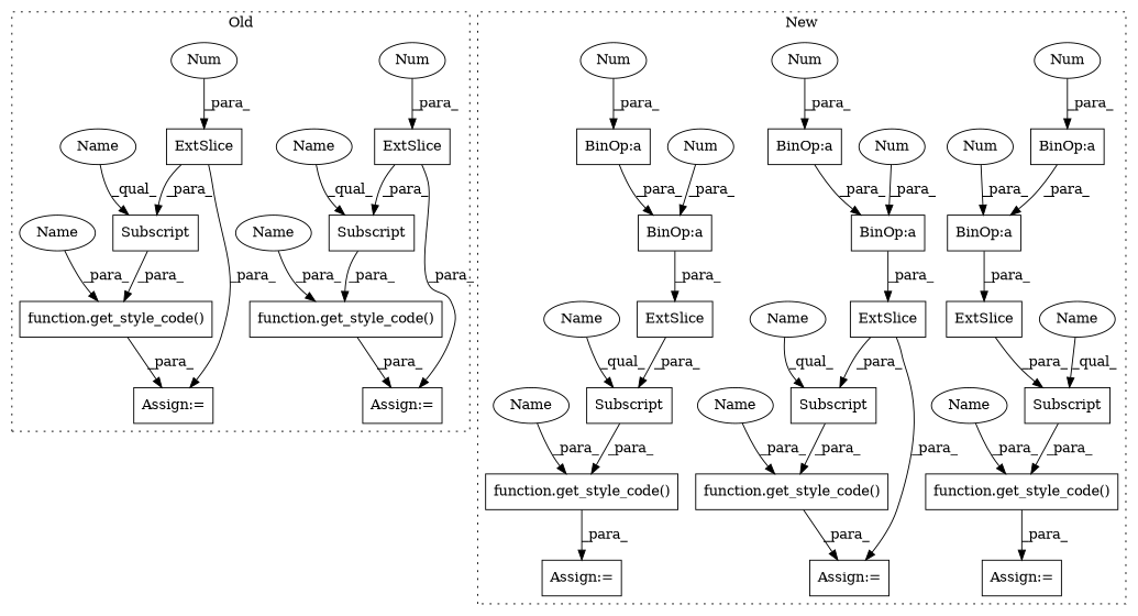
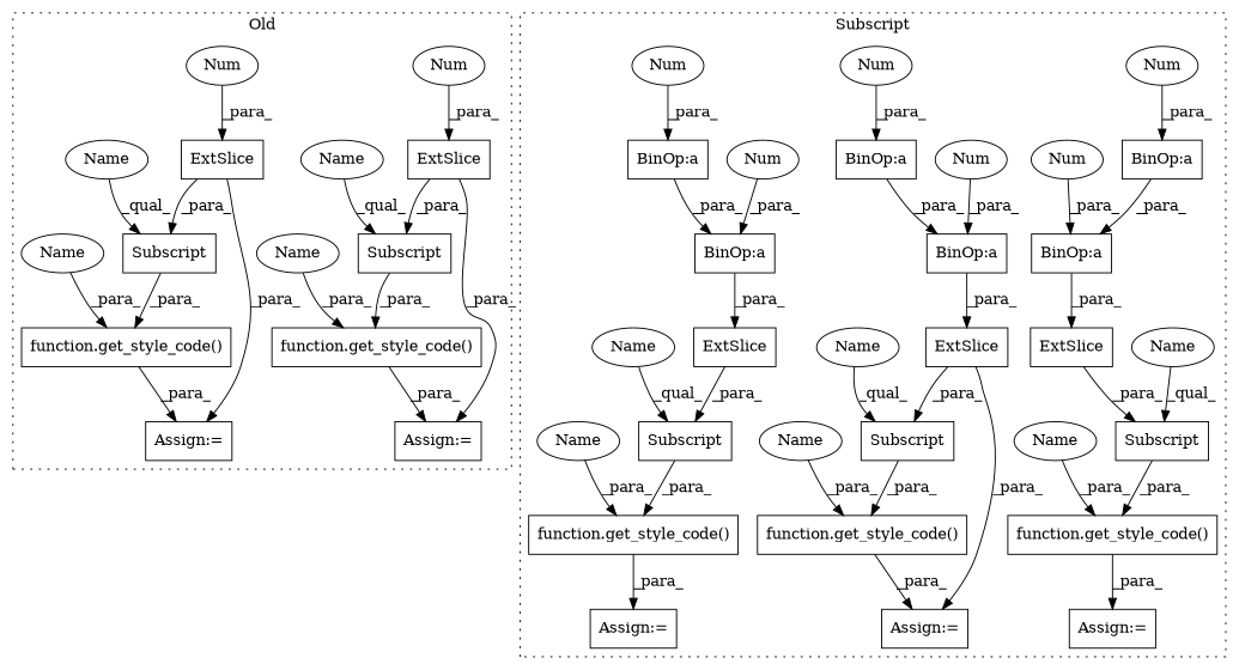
  digraph {
    node [a=87 l=2 s=42924 shape=box]
    n1 [a=63 l="8,0" label=Subscript s="42823,0"]
    n2 [a=63 l="8,0" label=Subscript s="42924,0"]
    n3 [a=85 label=ExtSlice]
    n4 [a=85 label=ExtSlice s=42823]
    n5 [a=76 l=1 label=Num s=42829 shape=ellipse]
    n6 [a=75 l="15,1" label="function.get_style_code()" s="42909,42936"]
    n7 [a=75 l="15,1" label="function.get_style_code()" s="42808,42835"]
    n8 [a=76 l=1 label=Num s=42930 shape=ellipse]
    n9 [a=68 l=3 label="Assign:=" s=42906]
    n10 [a=68 l=3 label="Assign:=" s=42805]
    n11 [label=Name shape=ellipse]
    n12 [label=Name s=42823 shape=ellipse]
    n13 [label=Name s=42934 shape=ellipse]
    n14 [label=Name s=42833 shape=ellipse]
    n15 [a=75 l="15,1" label="function.get_style_code()" s="44565,44607"]
    n16 [a=63 l="23,0" label=Subscript s="44580,0"]
    n17 [a=63 l="23,0" label=Subscript s="44849,0"]
    n18 [a=82 l=11 label="BinOp:a" s=44859]
    n19 [a=82 l=3 label="BinOp:a" s=44863]
    n20 [a=63 l="23,0" label=Subscript s="44733,0"]
    n21 [a=82 l=3 label="BinOp:a" s=44747]
    n22 [a=82 l=11 label="BinOp:a" s=44743]
    n23 [a=85 label=ExtSlice s=44580]
    n24 [a=85 label=ExtSlice s=44849]
    n25 [a=85 label=ExtSlice s=44733]
    n26 [a=76 l=1 label=Num s=44870 shape=ellipse]
    n27 [a=76 l=1 label=Num s=44750 shape=ellipse]
    n28 [a=76 l=1 label=Num s=44866 shape=ellipse]
    n29 [a=76 l=1 label=Num s=44754 shape=ellipse]
    n30 [a=68 l=3 label="Assign:=" s=44715]
    n31 [a=82 l=11 label="BinOp:a" s=44590]
    n32 [a=82 l=3 label="BinOp:a" s=44594]
    n33 [a=75 l="15,1" label="function.get_style_code()" s="44718,44760"]
    n34 [a=76 l=1 label=Num s=44601 shape=ellipse]
    n35 [a=76 l=1 label=Num s=44597 shape=ellipse]
    n36 [a=68 l=3 label="Assign:=" s=44562]
    n37 [a=68 l=3 label="Assign:=" s=44831]
    n38 [a=75 l="15,1" label="function.get_style_code()" s="44834,44876"]
    n39 [label=Name s=44758 shape=ellipse]
    n40 [label=Name s=44605 shape=ellipse]
    n41 [label=Name s=44874 shape=ellipse]
    n42 [label=Name s=44580 shape=ellipse]
    n43 [label=Name s=44733 shape=ellipse]
    n44 [label=Name s=44849 shape=ellipse]
    subgraph cluster_1 {
      label=Old
      style=dotted
      n1
      n2
      n3
      n4
      n5
      n6
      n7
      n8
      n9
      n10
      n11
      n12
      n13
      n14
    }
    subgraph cluster_2 {
-     label=New
+     label=Subscript
      style=dotted
      n15
      n16
      n17
      n18
      n19
      n20
      n21
      n22
      n23
      n24
      n25
      n26
      n27
      n28
      n29
      n30
      n31
      n32
      n33
      n34
      n35
      n36
      n37
      n38
      n39
      n40
      n41
      n42
      n43
      n44
    }
    n1 -> n7 [label=_para_]
    n2 -> n6 [label=_para_]
    n3 -> n2 [label=_para_]
    n3 -> n9 [label=_para_]
    n4 -> n1 [label=_para_]
    n4 -> n10 [label=_para_]
    n5 -> n4 [label=_para_]
    n6 -> n9 [label=_para_]
    n7 -> n10 [label=_para_]
    n8 -> n3 [label=_para_]
    n11 -> n2 [label=_qual_]
    n12 -> n1 [label=_qual_]
    n13 -> n6 [label=_para_]
    n14 -> n7 [label=_para_]
    n15 -> n36 [label=_para_]
    n16 -> n15 [label=_para_]
    n17 -> n38 [label=_para_]
    n18 -> n24 [label=_para_]
    n19 -> n18 [label=_para_]
    n20 -> n33 [label=_para_]
    n21 -> n22 [label=_para_]
    n22 -> n25 [label=_para_]
    n23 -> n16 [label=_para_]
    n23 -> n36 [label=_para_]
    n24 -> n17 [label=_para_]
    n25 -> n20 [label=_para_]
    n26 -> n18 [label=_para_]
    n27 -> n21 [label=_para_]
    n28 -> n19 [label=_para_]
    n29 -> n22 [label=_para_]
    n31 -> n23 [label=_para_]
    n32 -> n31 [label=_para_]
    n33 -> n30 [label=_para_]
    n34 -> n31 [label=_para_]
    n35 -> n32 [label=_para_]
    n38 -> n37 [label=_para_]
    n39 -> n33 [label=_para_]
    n40 -> n15 [label=_para_]
    n41 -> n38 [label=_para_]
    n42 -> n16 [label=_qual_]
    n43 -> n20 [label=_qual_]
    n44 -> n17 [label=_qual_]
  }
